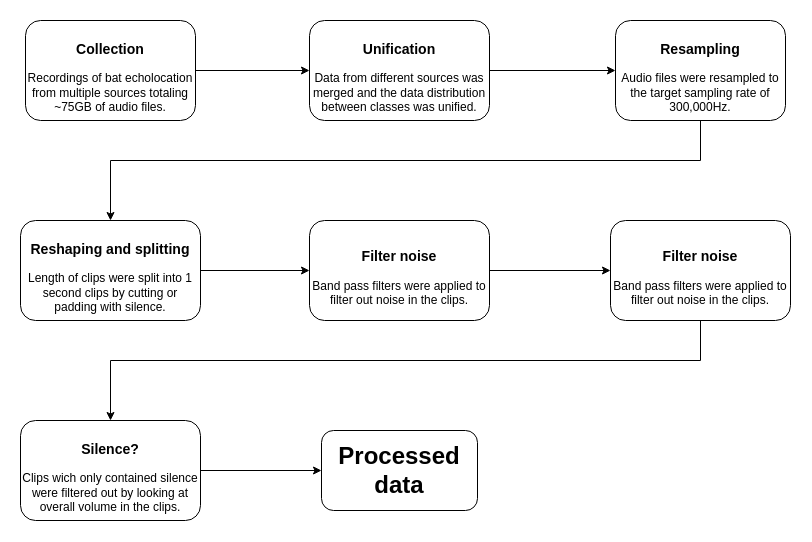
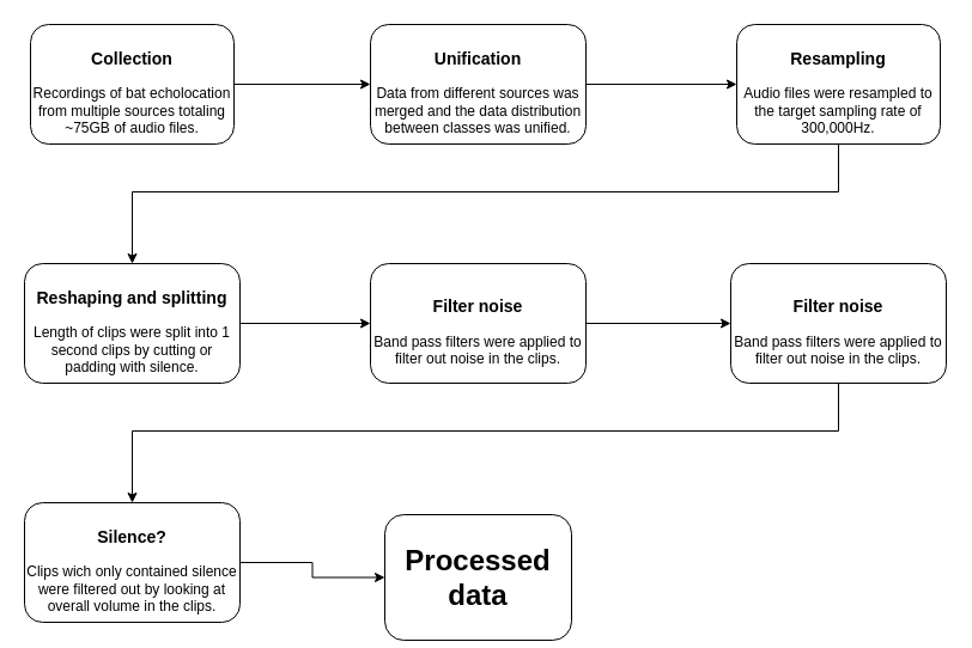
  <mxCell id="0" />
  <mxCell id="1" parent="0" />
  <mxCell id="2" style="edgeStyle=orthogonalEdgeStyle;rounded=0;orthogonalLoop=1;jettySize=auto;html=1;entryX=0;entryY=0.5;entryDx=0;entryDy=0;" edge="1" parent="1" source="3" target="5"><mxGeometry relative="1" as="geometry" /></mxCell>
  <mxCell id="3" value="&lt;h3&gt;Collection&lt;/h3&gt;&lt;div&gt;Recordings of bat echolocation from multiple sources totaling ~75GB of audio files.&lt;/div&gt;" style="rounded=1;whiteSpace=wrap;html=1;" vertex="1" parent="1"><mxGeometry x="25" y="20" width="170" height="100" as="geometry" /></mxCell>
  <mxCell id="4" style="edgeStyle=orthogonalEdgeStyle;rounded=0;orthogonalLoop=1;jettySize=auto;html=1;" edge="1" parent="1" source="5" target="7"><mxGeometry relative="1" as="geometry" /></mxCell>
  <mxCell id="5" value="&lt;h3&gt;Unification&lt;/h3&gt;&lt;div&gt;Data from different sources was merged and the data distribution between classes was unified.&lt;/div&gt;" style="rounded=1;whiteSpace=wrap;html=1;" vertex="1" parent="1"><mxGeometry x="309" y="20" width="180" height="100" as="geometry" /></mxCell>
  <mxCell id="6" style="edgeStyle=orthogonalEdgeStyle;rounded=0;orthogonalLoop=1;jettySize=auto;html=1;entryX=0.5;entryY=0;entryDx=0;entryDy=0;" edge="1" parent="1" source="7" target="9"><mxGeometry relative="1" as="geometry"><Array as="points"><mxPoint x="700" y="160" /><mxPoint x="110" y="160" /></Array></mxGeometry></mxCell>
  <mxCell id="7" value="&lt;h3&gt;Resampling&lt;/h3&gt;&lt;div&gt;Audio files were resampled to the target sampling rate of 300,000Hz.&lt;/div&gt;" style="rounded=1;whiteSpace=wrap;html=1;" vertex="1" parent="1"><mxGeometry x="615" y="20" width="170" height="100" as="geometry" /></mxCell>
  <mxCell id="8" value="" style="edgeStyle=orthogonalEdgeStyle;rounded=0;orthogonalLoop=1;jettySize=auto;html=1;" edge="1" parent="1" source="9" target="11"><mxGeometry relative="1" as="geometry" /></mxCell>
  <mxCell id="9" value="&lt;h3&gt;Reshaping and splitting&lt;/h3&gt;&lt;div&gt;Length of clips were split into 1 second clips by cutting or padding with silence.&lt;/div&gt;" style="rounded=1;whiteSpace=wrap;html=1;" vertex="1" parent="1"><mxGeometry x="20" y="220" width="180" height="100" as="geometry" /></mxCell>
  <mxCell id="10" style="edgeStyle=orthogonalEdgeStyle;rounded=0;orthogonalLoop=1;jettySize=auto;html=1;entryX=0;entryY=0.5;entryDx=0;entryDy=0;" edge="1" parent="1" source="11" target="13"><mxGeometry relative="1" as="geometry" /></mxCell>
  <mxCell id="11" value="&lt;h3&gt;Filter noise&lt;/h3&gt;&lt;div&gt;Band pass filters were applied to filter out noise in the clips.&lt;/div&gt;" style="rounded=1;whiteSpace=wrap;html=1;" vertex="1" parent="1"><mxGeometry x="309" y="220" width="180" height="100" as="geometry" /></mxCell>
  <mxCell id="12" style="edgeStyle=orthogonalEdgeStyle;rounded=0;orthogonalLoop=1;jettySize=auto;html=1;entryX=0.5;entryY=0;entryDx=0;entryDy=0;" edge="1" parent="1" source="13" target="15"><mxGeometry relative="1" as="geometry"><Array as="points"><mxPoint x="700" y="360" /><mxPoint x="110" y="360" /></Array></mxGeometry></mxCell>
  <mxCell id="13" value="&lt;h3&gt;Filter noise&lt;/h3&gt;&lt;div&gt;Band pass filters were applied to filter out noise in the clips.&lt;/div&gt;" style="rounded=1;whiteSpace=wrap;html=1;" vertex="1" parent="1"><mxGeometry x="610" y="220" width="180" height="100" as="geometry" /></mxCell>
  <mxCell id="14" style="edgeStyle=orthogonalEdgeStyle;rounded=0;orthogonalLoop=1;jettySize=auto;html=1;entryX=0;entryY=0.5;entryDx=0;entryDy=0;" edge="1" parent="1" source="15" target="16"><mxGeometry relative="1" as="geometry" /></mxCell>
  <mxCell id="15" value="&lt;h3&gt;Silence?&lt;/h3&gt;&lt;div&gt;Clips wich only contained silence were filtered out by looking at overall volume in the clips.&lt;/div&gt;" style="rounded=1;whiteSpace=wrap;html=1;" vertex="1" parent="1"><mxGeometry x="20" y="420" width="180" height="100" as="geometry" /></mxCell>
- <mxCell id="16" value="&lt;h1&gt;Processed data&lt;/h1&gt;" style="rounded=1;whiteSpace=wrap;html=1;" vertex="1" parent="1"><mxGeometry x="321" y="430" width="156" height="80" as="geometry" /></mxCell>
+ <mxCell id="16" value="&lt;h1&gt;Processed data&lt;/h1&gt;" style="rounded=1;whiteSpace=wrap;html=1;" vertex="1" parent="1"><mxGeometry x="321" y="430" width="156" height="105" as="geometry" /></mxCell>
